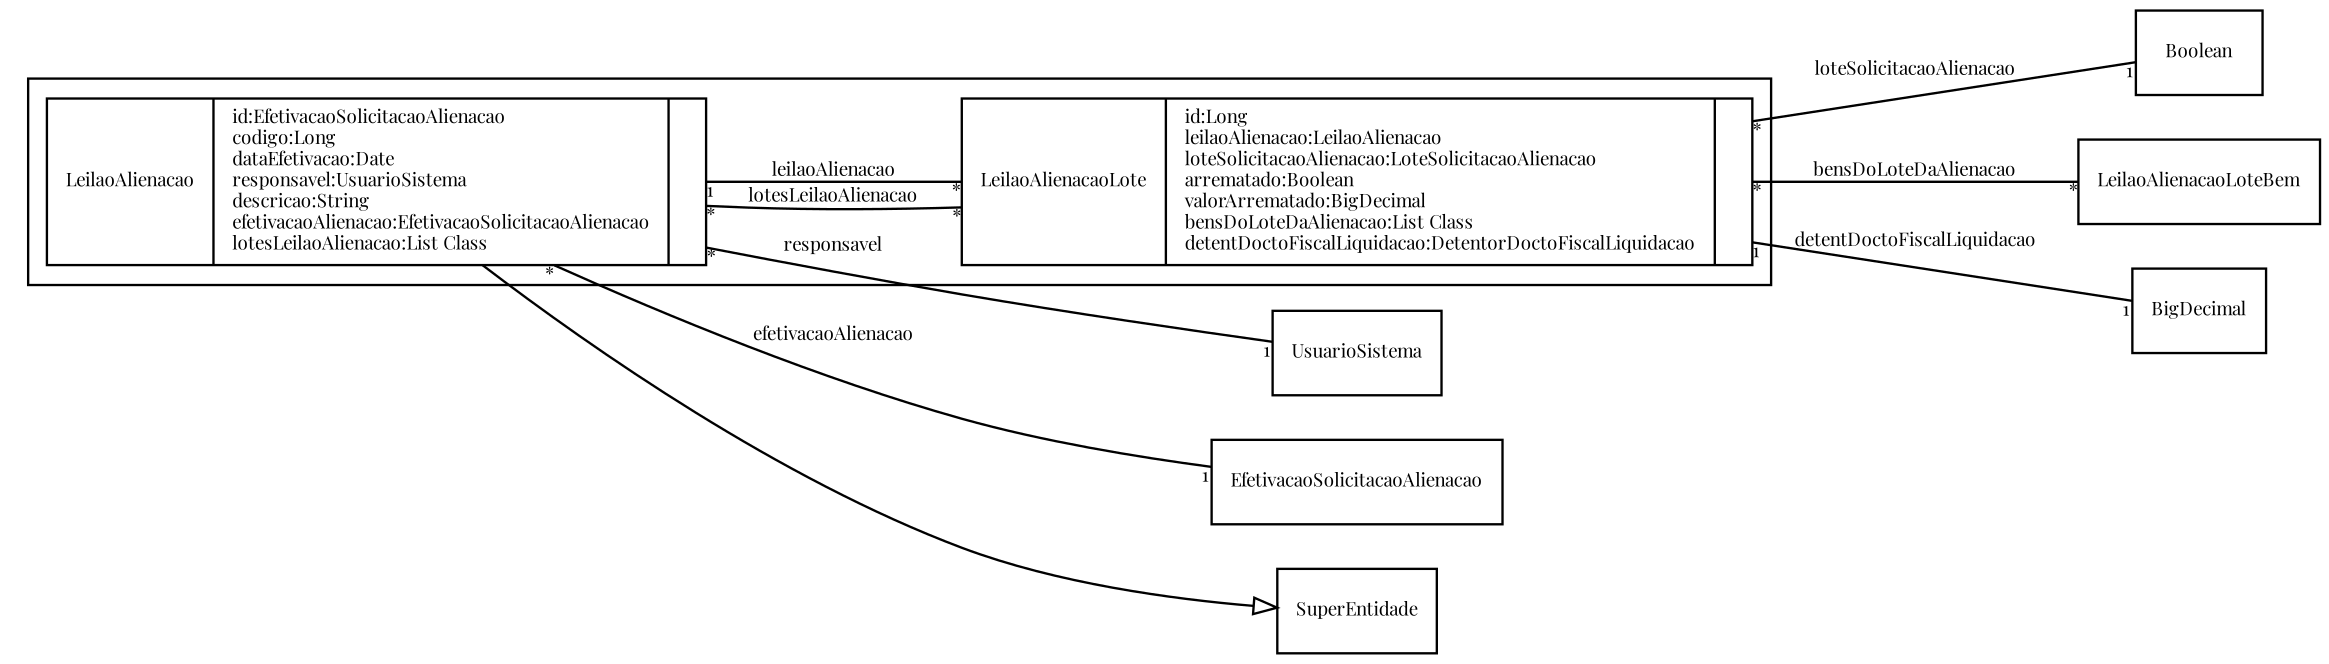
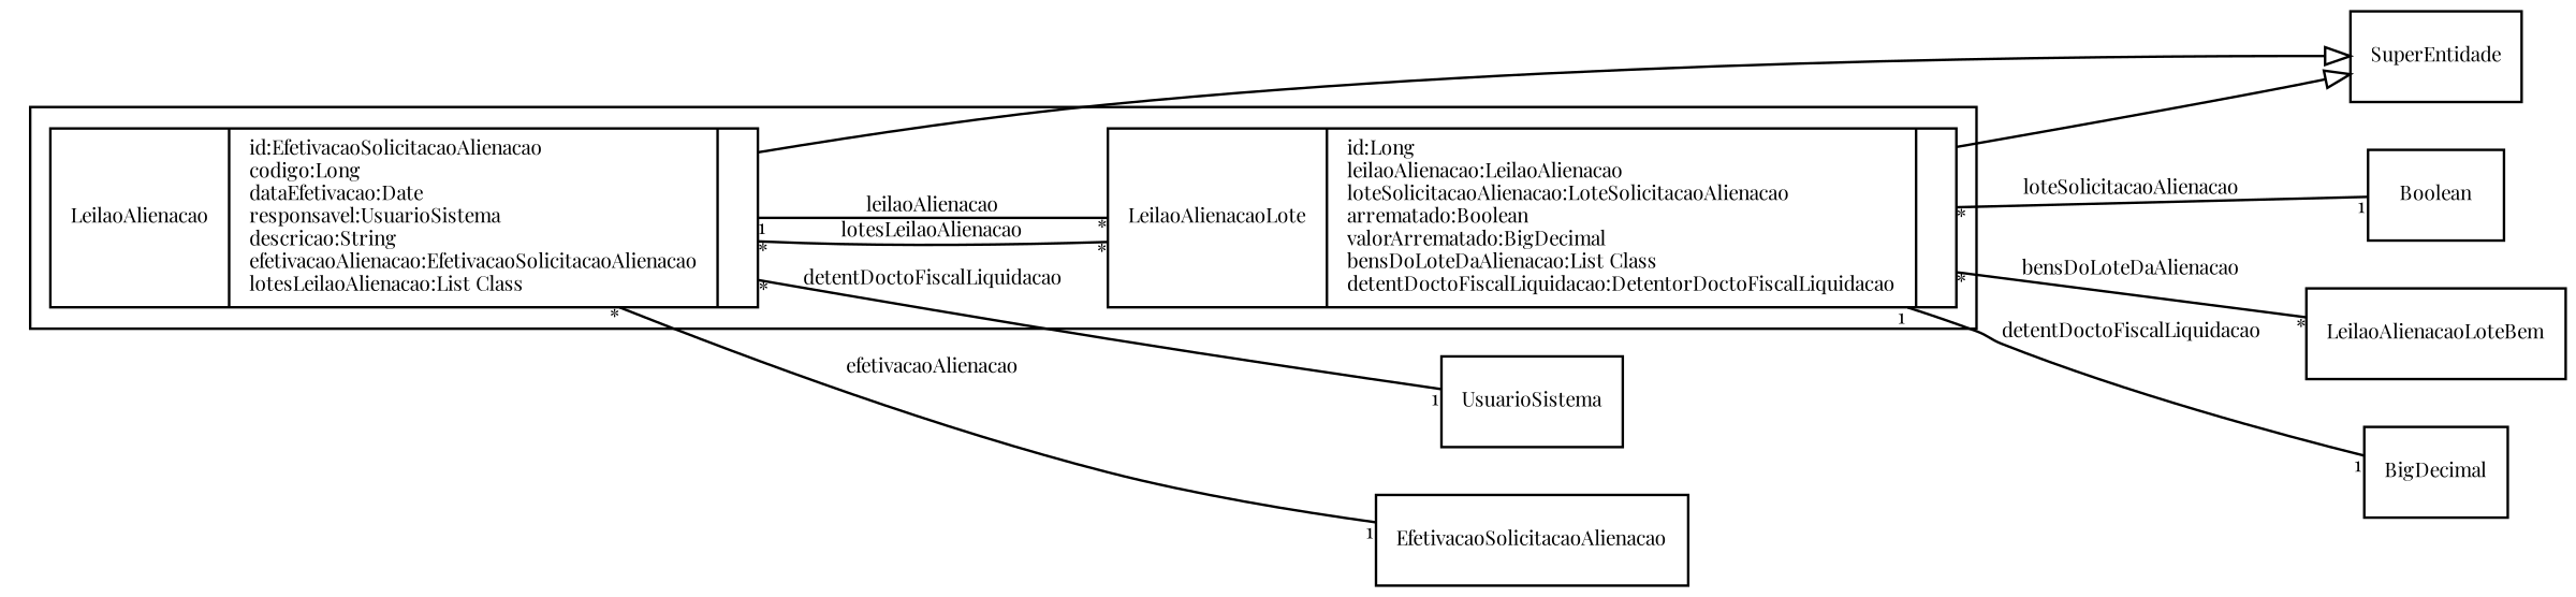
  digraph {
    fontname="Playfair Display"
    fontsize=8
    rankdir=LR
    node [fontname="Playfair Display" fontsize=8 shape=record]
    edge [arrowhead=none fontname="Playfair Display" fontsize=8 headlabel=1 taillabel="*"]
    n1 [label="{LeilaoAlienacao|id:EfetivacaoSolicitacaoAlienacao\lcodigo:Long\ldataEfetivacao:Date\lresponsavel:UsuarioSistema\ldescricao:String\lefetivacaoAlienacao:EfetivacaoSolicitacaoAlienacao\llotesLeilaoAlienacao:List Class\l|\l}"]
    n2 [label="{LeilaoAlienacaoLote|id:Long\lleilaoAlienacao:LeilaoAlienacao\lloteSolicitacaoAlienacao:LoteSolicitacaoAlienacao\larrematado:Boolean\lvalorArrematado:BigDecimal\lbensDoLoteDaAlienacao:List Class\ldetentDoctoFiscalLiquidacao:DetentorDoctoFiscalLiquidacao\l|\l}"]
    UsuarioSistema
    EfetivacaoSolicitacaoAlienacao
    SuperEntidade
    n6 [label=Boolean]
    LeilaoAlienacaoLoteBem
    n8 [label=BigDecimal]
    subgraph cluster_1 {
      n1
      n2
    }
    n1 -> n2 [headlabel="*" label=lotesLeilaoAlienacao]
-   n1 -> UsuarioSistema [label=responsavel]
+   n1 -> UsuarioSistema [label=detentDoctoFiscalLiquidacao]
    n1 -> EfetivacaoSolicitacaoAlienacao [label=efetivacaoAlienacao]
    n1 -> SuperEntidade [arrowhead=empty headlabel="" taillabel=""]
    n2 -> n1 [label=leilaoAlienacao]
+   n2 -> SuperEntidade [arrowhead=empty headlabel="" taillabel=""]
    n2 -> n6 [label=loteSolicitacaoAlienacao]
    n2 -> LeilaoAlienacaoLoteBem [headlabel="*" label=bensDoLoteDaAlienacao]
    n2 -> n8 [label=detentDoctoFiscalLiquidacao taillabel=1]
  }
